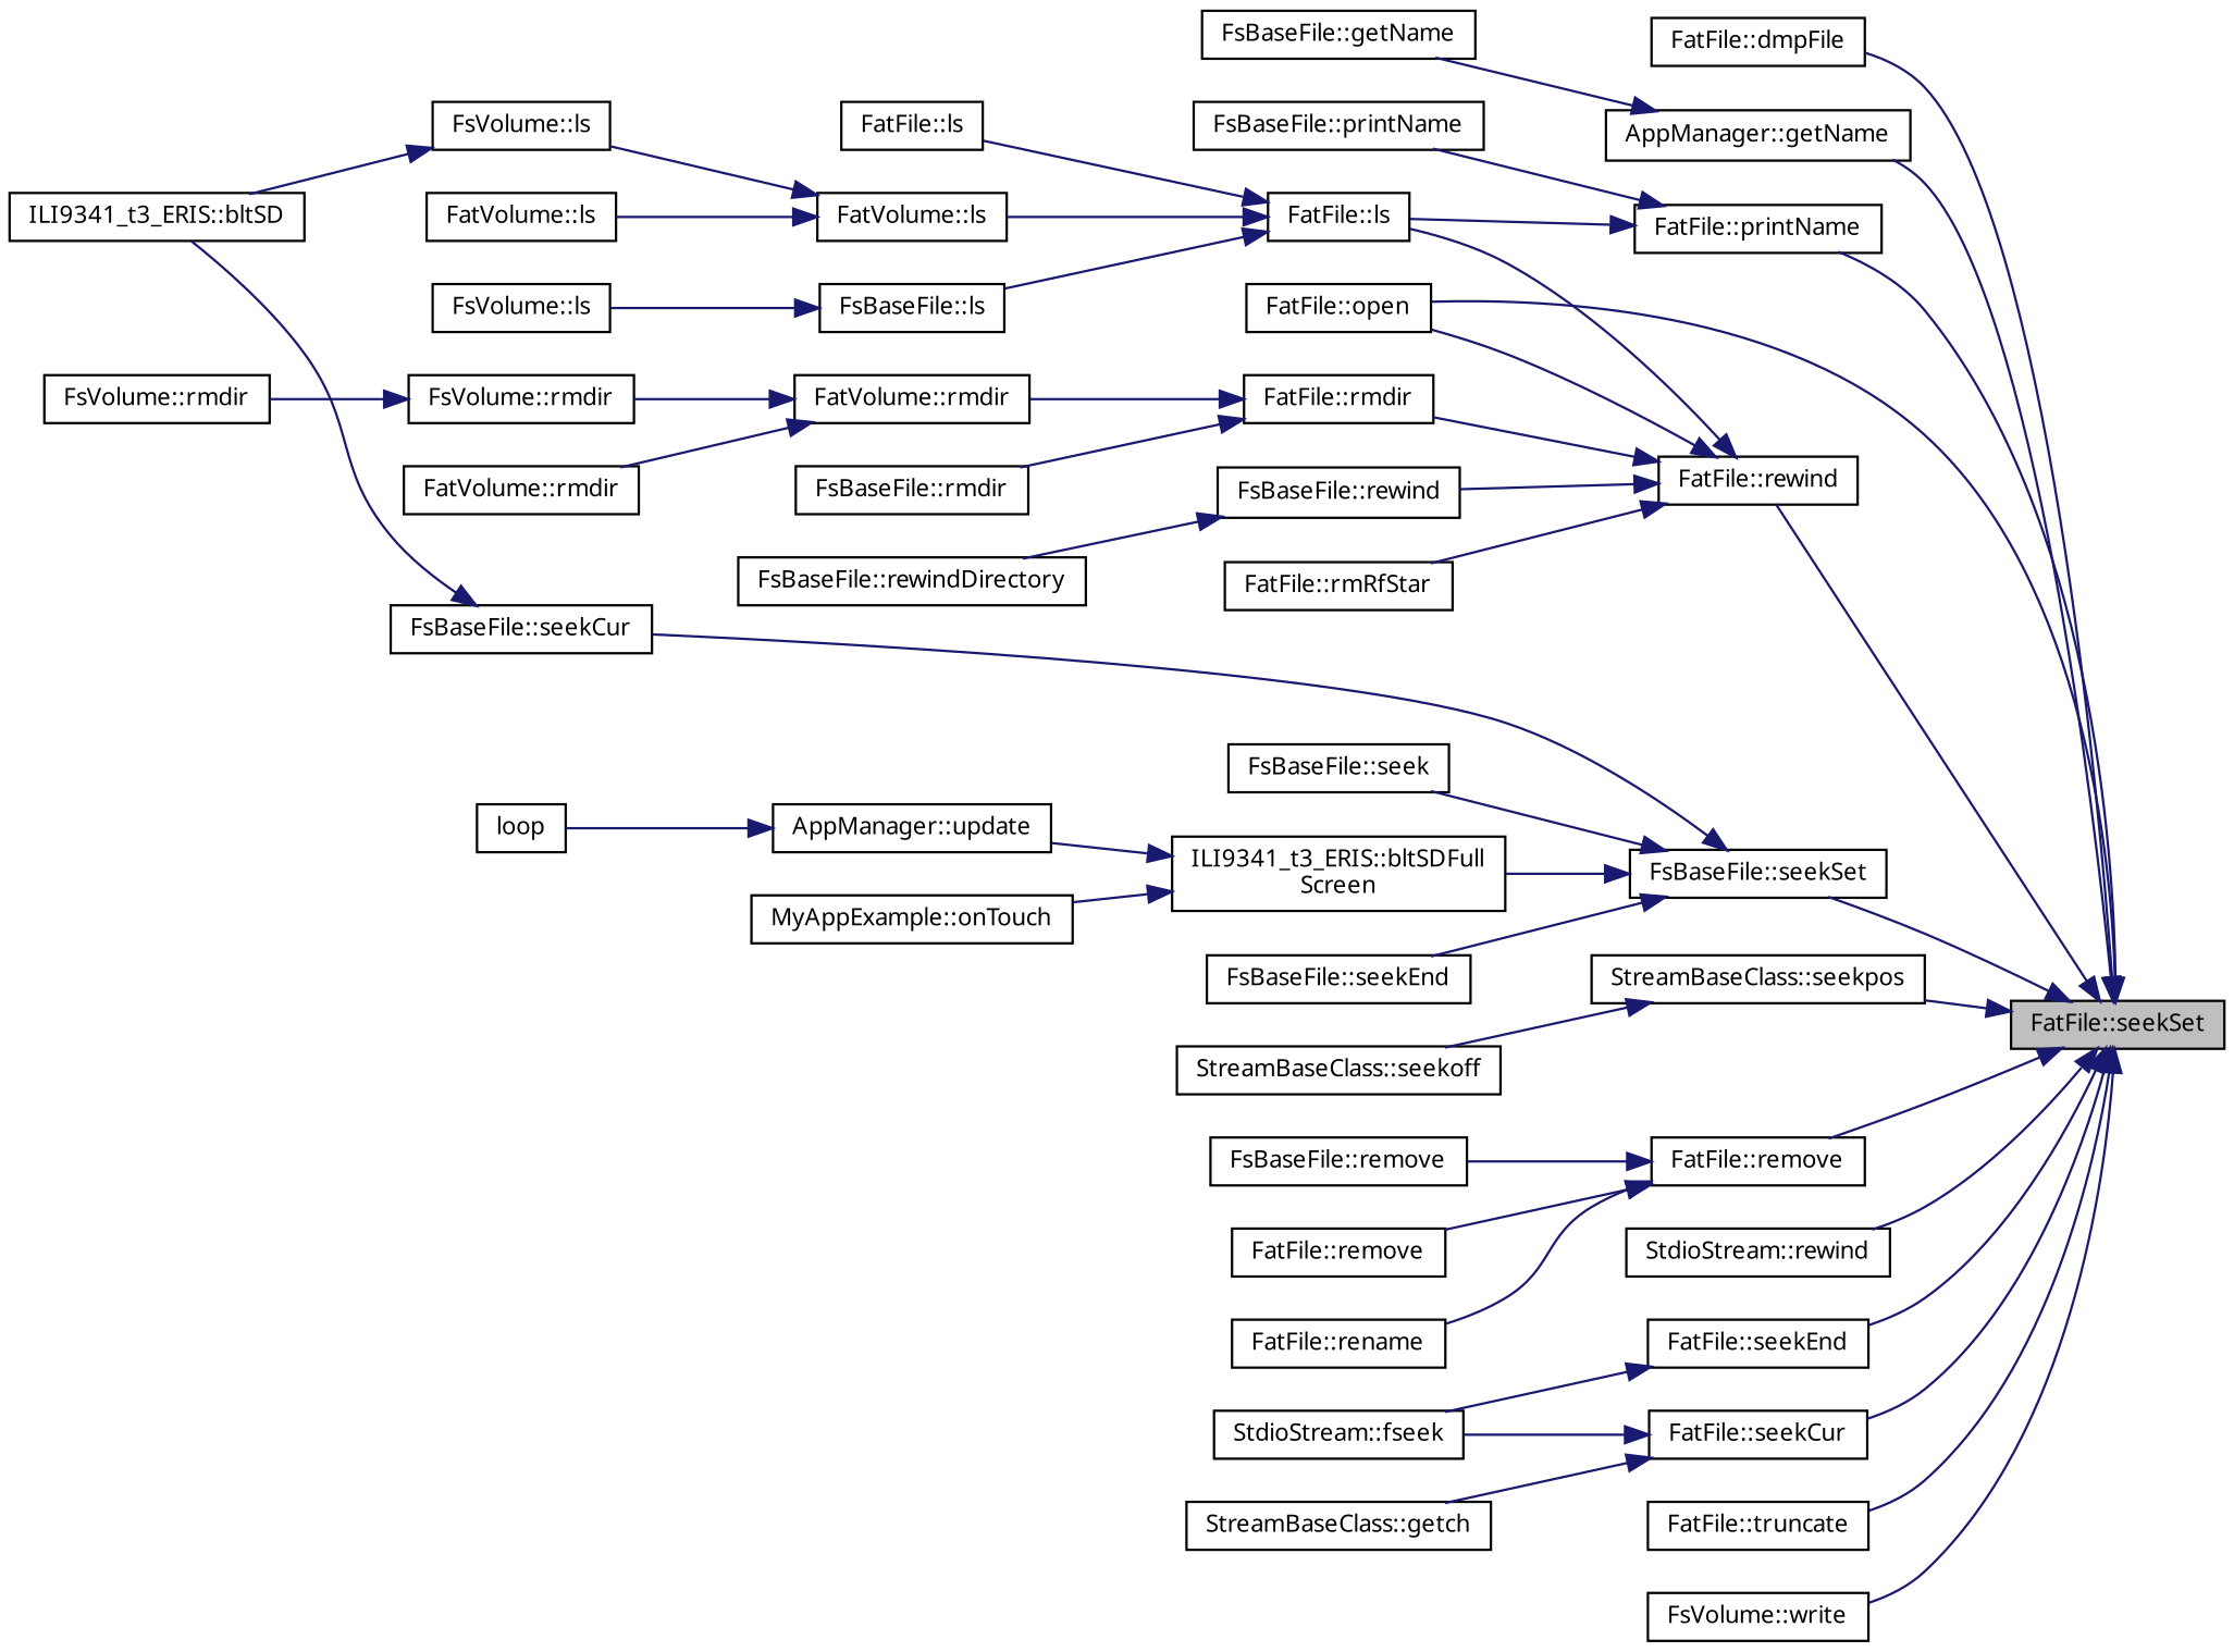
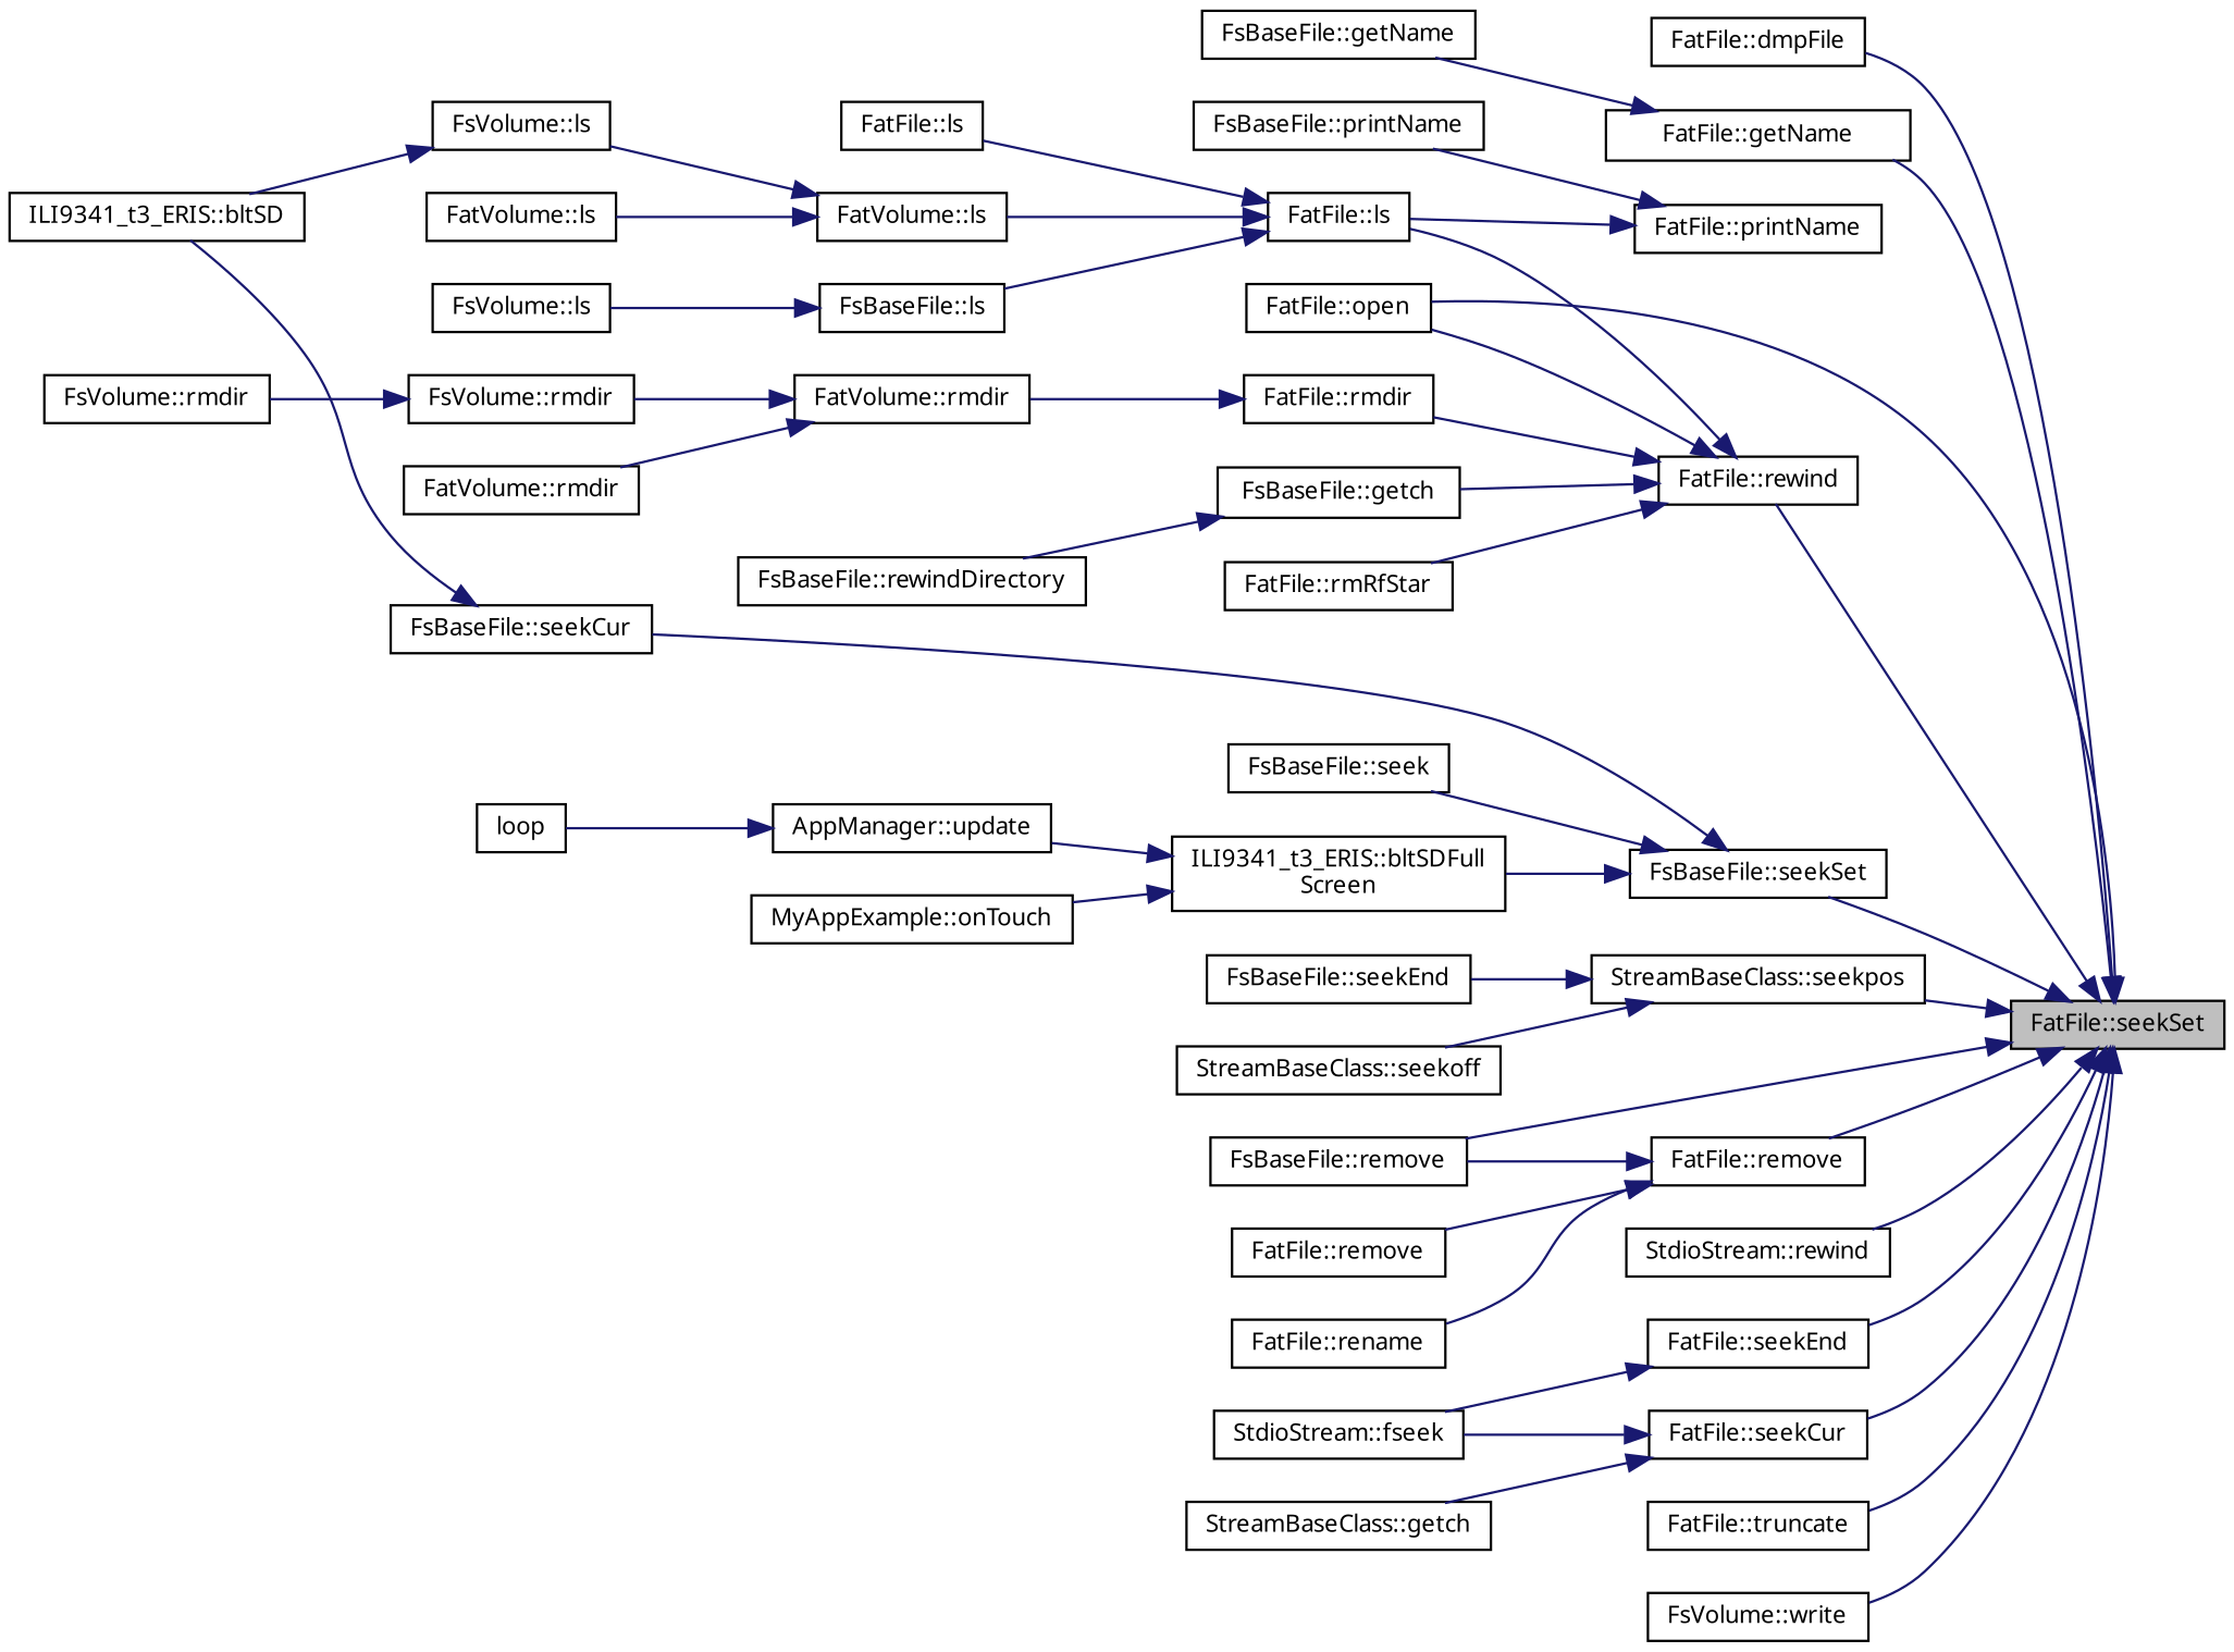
  digraph {
    fontname="Noto Sans"
    rankdir=RL
    node [color=black fillcolor=white fontname="Noto Sans" fontsize=10 shape=record style=filled]
    edge [color=midnightblue dir=back fontname="Noto Sans" fontsize=10 labelfontname=Helvetica labelfontsize=10 style=solid]
    n1 [fillcolor=grey75 fontcolor=black height=0.2 label="FatFile::seekSet" width=0.4]
    n2 [height=0.2 label="FatFile::dmpFile" width=0.4]
-   n3 [height=0.2 label="AppManager::getName" width=0.4]
+   n3 [height=0.2 label="FatFile::getName" width=0.4]
    n4 [height=0.2 label="FatFile::open" width=0.4]
    n5 [height=0.2 label="FatFile::printName" width=0.4]
    n6 [height=0.2 label="FatFile::remove" width=0.4]
    n7 [height=0.2 label="FatFile::rewind" width=0.4]
    n8 [height=0.2 label="StdioStream::rewind" width=0.4]
    n9 [height=0.2 label="FatFile::seekCur" width=0.4]
    n10 [height=0.2 label="FatFile::seekEnd" width=0.4]
    n11 [height=0.2 label="StreamBaseClass::seekpos" width=0.4]
    n12 [height=0.2 label="FsBaseFile::seekSet" width=0.4]
    n13 [height=0.2 label="FatFile::truncate" width=0.4]
    n14 [height=0.2 label="FsVolume::write" width=0.4]
    n15 [height=0.2 label="StdioStream::fseek" width=0.4]
    n16 [height=0.2 label="FsBaseFile::getName" width=0.4]
    n17 [height=0.2 label="FatFile::ls" width=0.4]
    n18 [height=0.2 label="FsBaseFile::printName" width=0.4]
    n19 [height=0.2 label="FsBaseFile::remove" width=0.4]
    n20 [height=0.2 label="FatFile::remove" width=0.4]
    n21 [height=0.2 label="FatFile::rename" width=0.4]
-   n22 [height=0.2 label="FsBaseFile::rewind" width=0.4]
+   n22 [height=0.2 label="FsBaseFile::getch" width=0.4]
    n23 [height=0.2 label="FatFile::rmdir" width=0.4]
    n24 [height=0.2 label="FatFile::rmRfStar" width=0.4]
    n25 [height=0.2 label="StreamBaseClass::getch" width=0.4]
    n26 [height=0.2 label="StreamBaseClass::seekoff" width=0.4]
    n27 [height=0.2 label="ILI9341_t3_ERIS::bltSDFull\lScreen" width=0.4]
    n28 [height=0.2 label="FsBaseFile::seek" width=0.4]
    n29 [height=0.2 label="FsBaseFile::seekCur" width=0.4]
    n30 [height=0.2 label="FsBaseFile::seekEnd" width=0.4]
    n31 [height=0.2 label="FsBaseFile::ls" width=0.4]
    n32 [height=0.2 label="FatVolume::ls" width=0.4]
    n33 [height=0.2 label="FatFile::ls" width=0.4]
    n34 [height=0.2 label="FsVolume::ls" width=0.4]
    n35 [height=0.2 label="FsVolume::ls" width=0.4]
    n36 [height=0.2 label="FatVolume::ls" width=0.4]
    n37 [height=0.2 label="ILI9341_t3_ERIS::bltSD" width=0.4]
    n38 [height=0.2 label="FsBaseFile::rewindDirectory" width=0.4]
-   n39 [height=0.2 label="FsBaseFile::rmdir" width=0.4]
    n40 [height=0.2 label="FatVolume::rmdir" width=0.4]
    n41 [height=0.2 label="FsVolume::rmdir" width=0.4]
    n42 [height=0.2 label="FatVolume::rmdir" width=0.4]
    n43 [height=0.2 label="FsVolume::rmdir" width=0.4]
    n44 [height=0.2 label="MyAppExample::onTouch" width=0.4]
    n45 [height=0.2 label="AppManager::update" width=0.4]
    n46 [height=0.2 label=loop width=0.4]
    n1 -> n2
    n1 -> n3
    n1 -> n4
-   n1 -> n5
+   n1 -> n19
    n1 -> n6
    n1 -> n7
    n1 -> n8
    n1 -> n9
    n1 -> n10
    n1 -> n11
    n1 -> n12
    n1 -> n13
    n1 -> n14
    n3 -> n16
    n5 -> n17
    n5 -> n18
    n6 -> n19
    n6 -> n20
    n6 -> n21
    n7 -> n4
    n7 -> n17
    n7 -> n22
    n7 -> n23
    n7 -> n24
    n9 -> n15
    n9 -> n25
    n10 -> n15
    n11 -> n26
    n12 -> n27
    n12 -> n28
    n12 -> n29
-   n12 -> n30
+   n11 -> n30
    n17 -> n31
    n17 -> n32
    n17 -> n33
    n22 -> n38
-   n23 -> n39
    n23 -> n40
    n27 -> n44
    n27 -> n45
    n29 -> n37
    n31 -> n34
    n32 -> n35
    n32 -> n36
    n35 -> n37
    n40 -> n41
    n40 -> n42
    n41 -> n43
    n45 -> n46
  }
